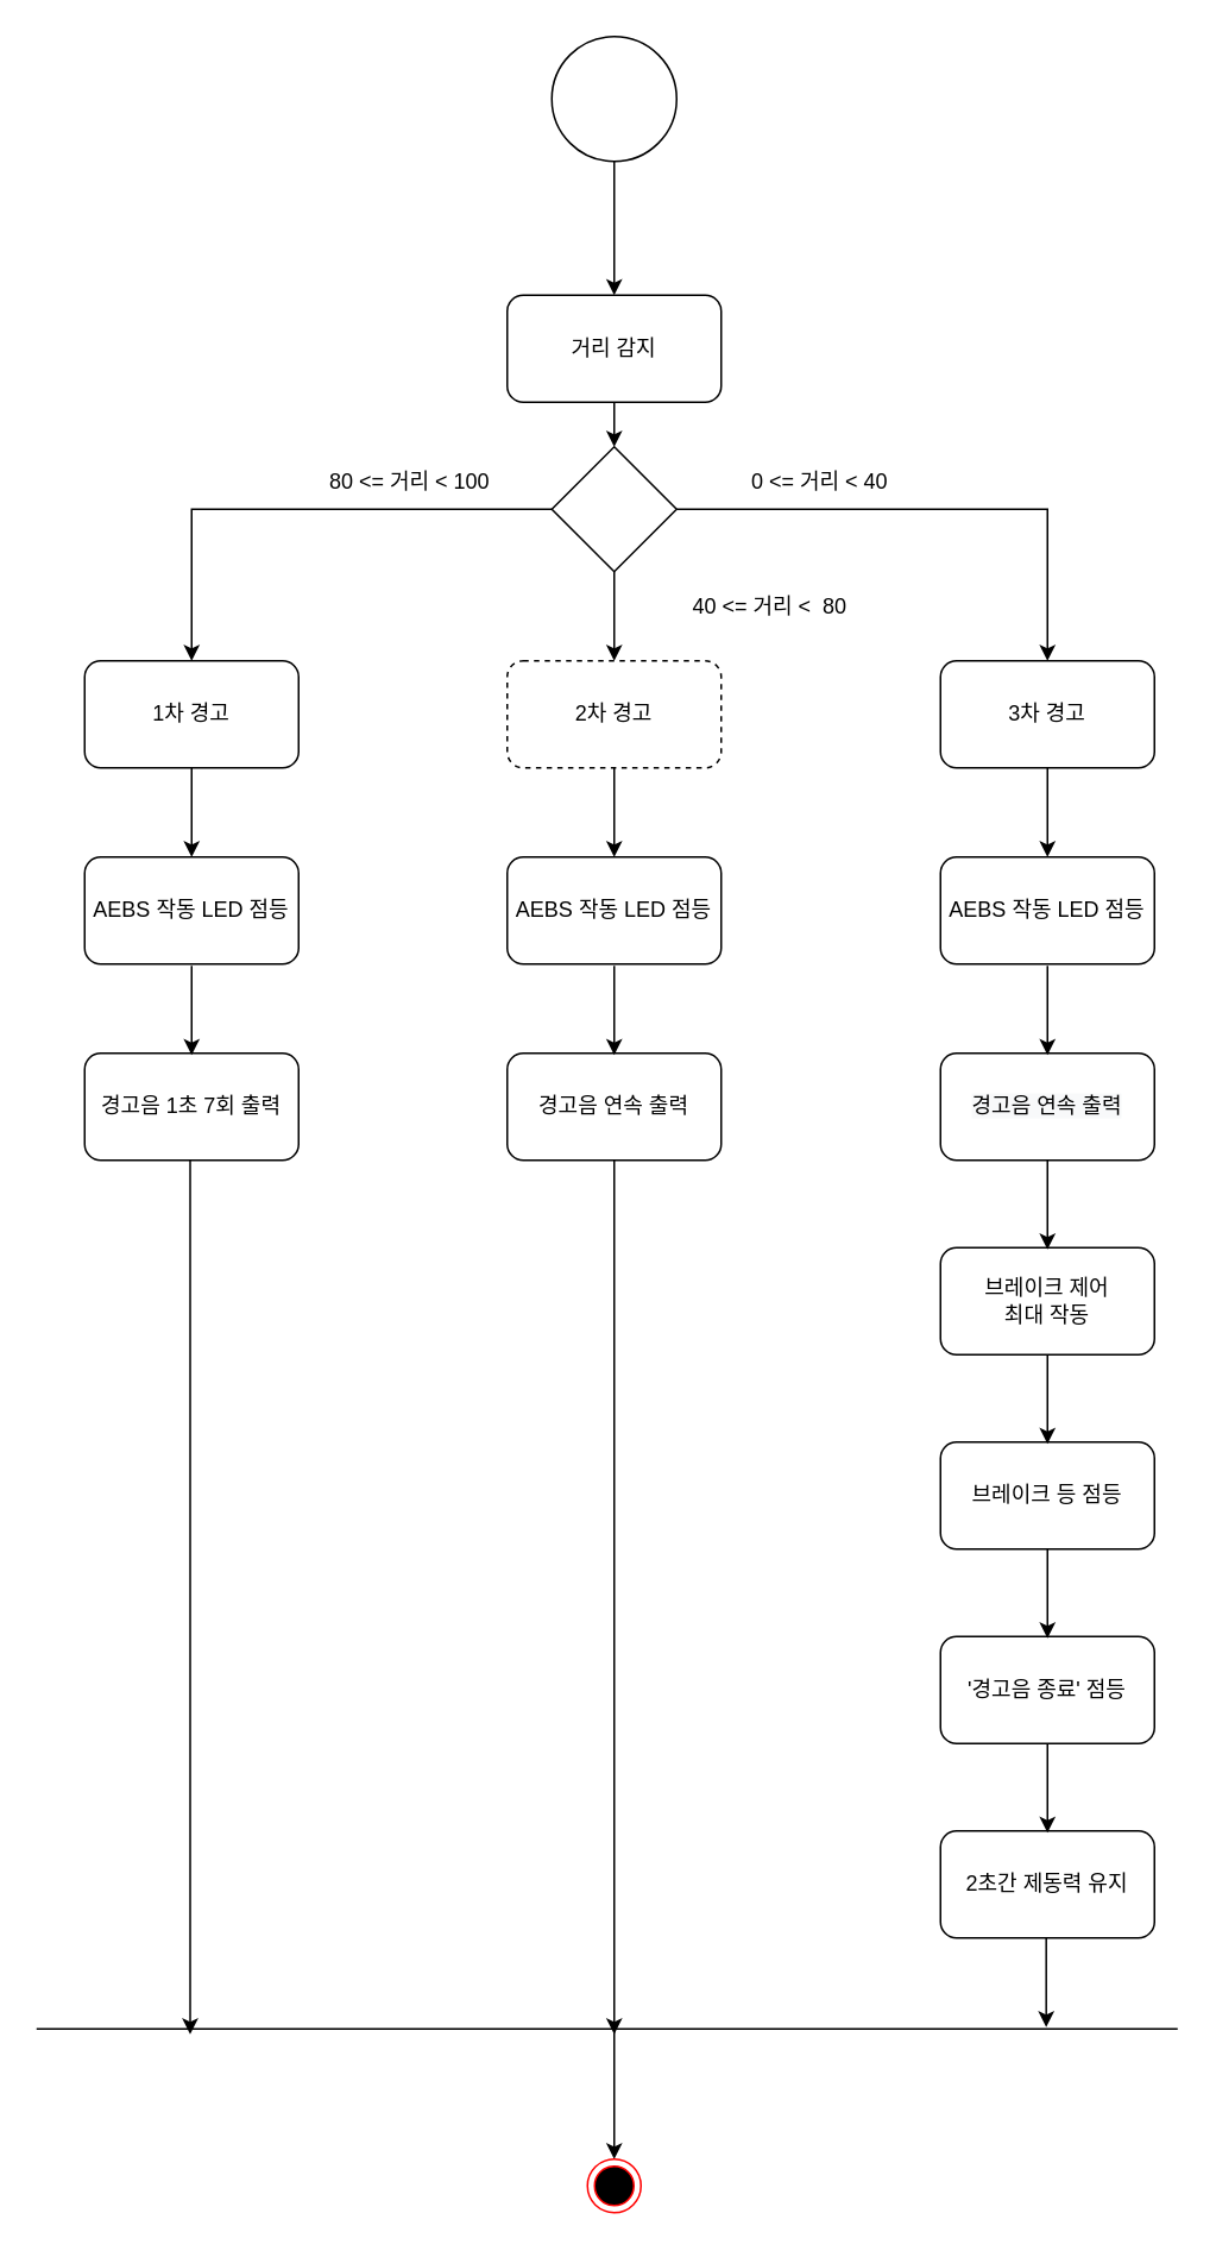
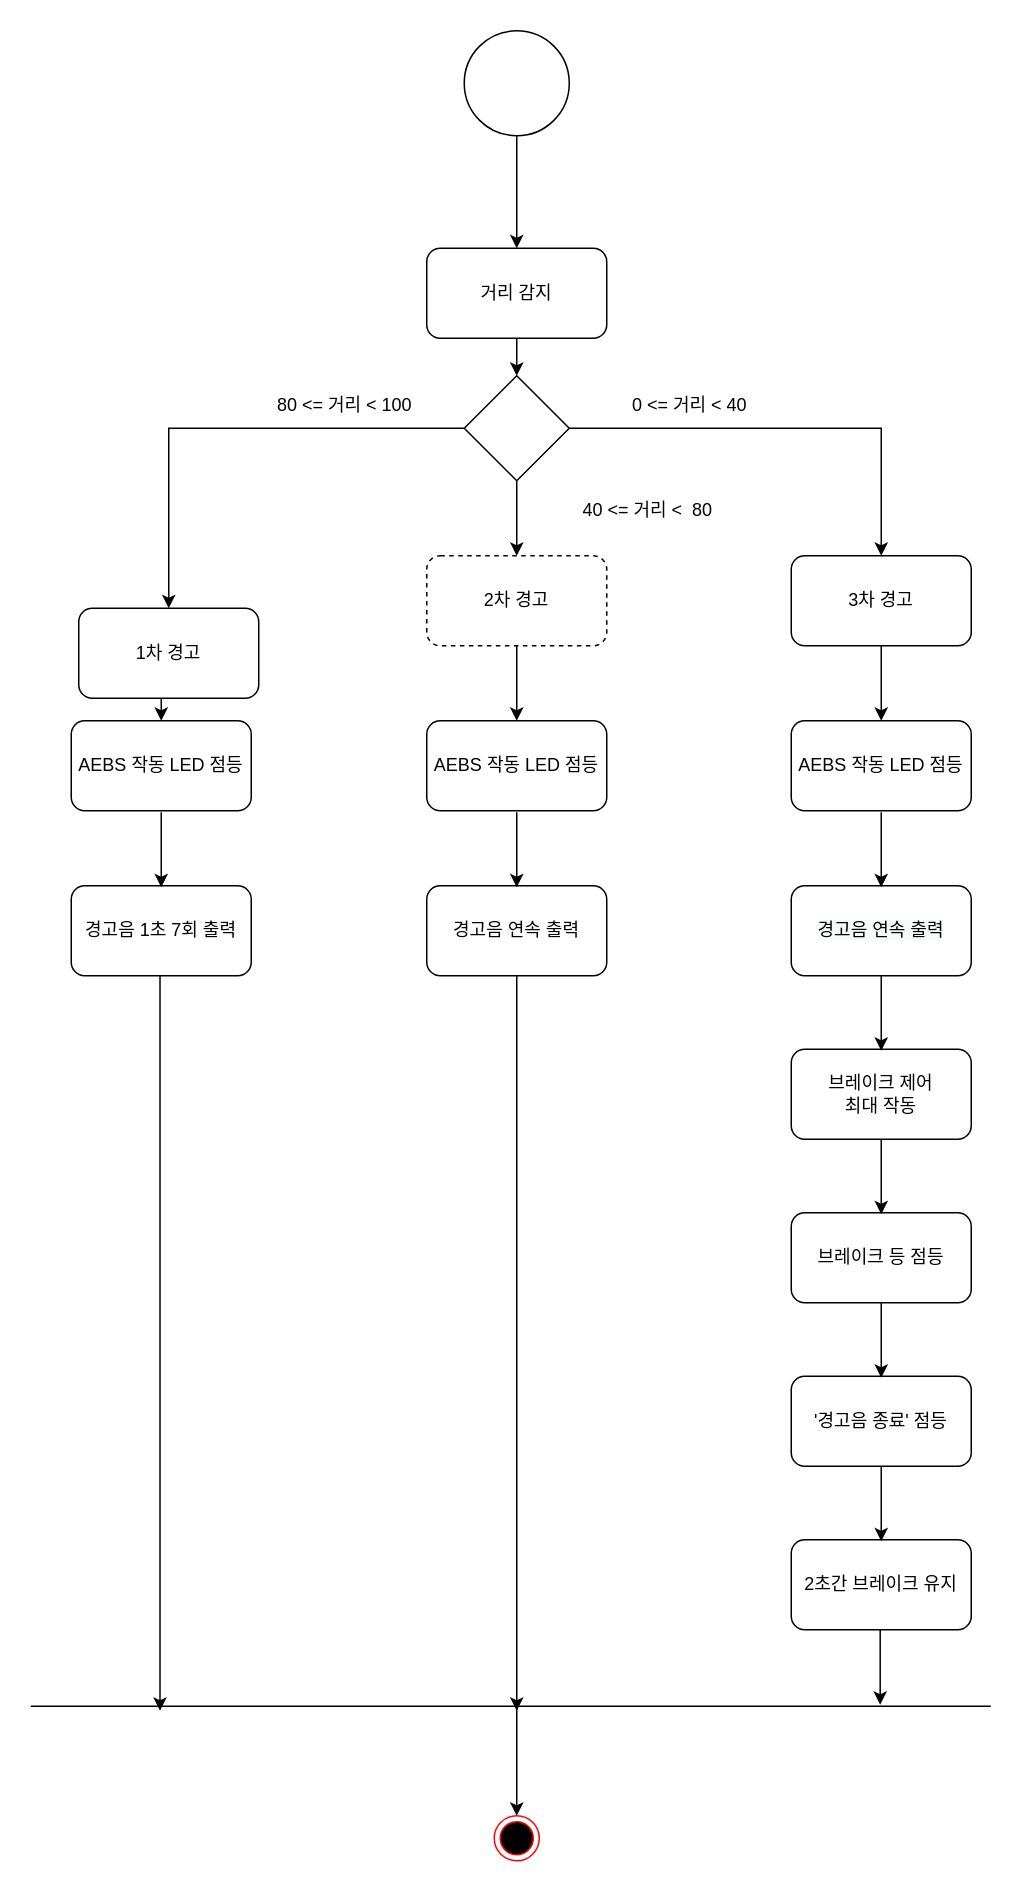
  <mxCell id="0" />
  <mxCell id="1" parent="0" />
  <mxCell id="2" style="edgeStyle=orthogonalEdgeStyle;rounded=0;orthogonalLoop=1;jettySize=auto;html=1;exitX=0.5;exitY=1;exitDx=0;exitDy=0;entryX=0.5;entryY=0;entryDx=0;entryDy=0;" parent="1" source="3" target="5" edge="1"><mxGeometry relative="1" as="geometry" /></mxCell>
  <mxCell id="3" value="" style="ellipse;whiteSpace=wrap;html=1;aspect=fixed;" parent="1" vertex="1"><mxGeometry x="309" y="20" width="70" height="70" as="geometry" /></mxCell>
  <mxCell id="4" style="edgeStyle=orthogonalEdgeStyle;rounded=0;orthogonalLoop=1;jettySize=auto;html=1;exitX=0.5;exitY=1;exitDx=0;exitDy=0;" parent="1" source="5" target="9" edge="1"><mxGeometry relative="1" as="geometry" /></mxCell>
  <mxCell id="5" value="거리 감지" style="rounded=1;whiteSpace=wrap;html=1;" parent="1" vertex="1"><mxGeometry x="284" y="165" width="120" height="60" as="geometry" /></mxCell>
  <mxCell id="6" style="edgeStyle=orthogonalEdgeStyle;rounded=0;orthogonalLoop=1;jettySize=auto;html=1;exitX=0;exitY=0.5;exitDx=0;exitDy=0;entryX=0.5;entryY=0;entryDx=0;entryDy=0;" parent="1" source="9" target="13" edge="1"><mxGeometry relative="1" as="geometry" /></mxCell>
  <mxCell id="7" style="edgeStyle=orthogonalEdgeStyle;rounded=0;orthogonalLoop=1;jettySize=auto;html=1;exitX=0.5;exitY=1;exitDx=0;exitDy=0;entryX=0.5;entryY=0;entryDx=0;entryDy=0;" parent="1" source="9" target="11" edge="1"><mxGeometry relative="1" as="geometry" /></mxCell>
  <mxCell id="8" style="edgeStyle=orthogonalEdgeStyle;rounded=0;orthogonalLoop=1;jettySize=auto;html=1;exitX=1;exitY=0.5;exitDx=0;exitDy=0;entryX=0.5;entryY=0;entryDx=0;entryDy=0;" parent="1" source="9" target="15" edge="1"><mxGeometry relative="1" as="geometry" /></mxCell>
  <mxCell id="9" value="" style="rhombus;whiteSpace=wrap;html=1;" parent="1" vertex="1"><mxGeometry x="309" y="250" width="70" height="70" as="geometry" /></mxCell>
  <mxCell id="10" style="edgeStyle=orthogonalEdgeStyle;rounded=0;orthogonalLoop=1;jettySize=auto;html=1;exitX=0.5;exitY=1;exitDx=0;exitDy=0;entryX=0.5;entryY=0;entryDx=0;entryDy=0;" parent="1" source="11" target="20" edge="1"><mxGeometry relative="1" as="geometry" /></mxCell>
  <mxCell id="11" value="2차 경고" style="rounded=1;whiteSpace=wrap;html=1;dashed=1;" parent="1" vertex="1"><mxGeometry x="284" y="370" width="120" height="60" as="geometry" /></mxCell>
  <mxCell id="12" style="edgeStyle=orthogonalEdgeStyle;rounded=0;orthogonalLoop=1;jettySize=auto;html=1;exitX=0.5;exitY=1;exitDx=0;exitDy=0;entryX=0.5;entryY=0;entryDx=0;entryDy=0;" parent="1" source="13" target="19" edge="1"><mxGeometry relative="1" as="geometry" /></mxCell>
- <mxCell id="13" value="1차 경고" style="rounded=1;whiteSpace=wrap;html=1;" parent="1" vertex="1"><mxGeometry x="47" y="370" width="120" height="60" as="geometry" /></mxCell>
+ <mxCell id="13" value="1차 경고" style="rounded=1;whiteSpace=wrap;html=1;" parent="1" vertex="1"><mxGeometry x="52" y="405" width="120" height="60" as="geometry" /></mxCell>
  <mxCell id="14" style="edgeStyle=orthogonalEdgeStyle;rounded=0;orthogonalLoop=1;jettySize=auto;html=1;exitX=0.5;exitY=1;exitDx=0;exitDy=0;entryX=0.5;entryY=0;entryDx=0;entryDy=0;" parent="1" source="15" target="21" edge="1"><mxGeometry relative="1" as="geometry" /></mxCell>
  <mxCell id="15" value="3차 경고" style="rounded=1;whiteSpace=wrap;html=1;" parent="1" vertex="1"><mxGeometry x="527" y="370" width="120" height="60" as="geometry" /></mxCell>
  <mxCell id="16" value="80 &amp;lt;= 거리 &amp;lt; 100" style="text;html=1;align=center;verticalAlign=middle;resizable=0;points=[];autosize=1;strokeColor=none;fillColor=none;" parent="1" vertex="1"><mxGeometry x="174" y="260" width="110" height="20" as="geometry" /></mxCell>
  <mxCell id="17" value="40 &amp;lt;= 거리 &amp;lt;&amp;nbsp; 80" style="text;html=1;align=center;verticalAlign=middle;resizable=0;points=[];autosize=1;strokeColor=none;fillColor=none;" parent="1" vertex="1"><mxGeometry x="381" y="330" width="100" height="20" as="geometry" /></mxCell>
  <mxCell id="18" value="0 &amp;lt;= 거리 &amp;lt; 40" style="text;html=1;align=center;verticalAlign=middle;resizable=0;points=[];autosize=1;strokeColor=none;fillColor=none;" parent="1" vertex="1"><mxGeometry x="414" y="260" width="90" height="20" as="geometry" /></mxCell>
  <mxCell id="19" value="AEBS 작동&amp;nbsp;LED 점등" style="rounded=1;whiteSpace=wrap;html=1;" parent="1" vertex="1"><mxGeometry x="47" y="480" width="120" height="60" as="geometry" /></mxCell>
  <mxCell id="20" value="AEBS 작동&amp;nbsp;LED&amp;nbsp;점등" style="rounded=1;whiteSpace=wrap;html=1;" parent="1" vertex="1"><mxGeometry x="284" y="480" width="120" height="60" as="geometry" /></mxCell>
  <mxCell id="21" value="AEBS 작동 LED&amp;nbsp;점등" style="rounded=1;whiteSpace=wrap;html=1;" parent="1" vertex="1"><mxGeometry x="527" y="480" width="120" height="60" as="geometry" /></mxCell>
  <mxCell id="22" value="경고음 1초 7회 출력" style="rounded=1;whiteSpace=wrap;html=1;" parent="1" vertex="1"><mxGeometry x="47" y="590" width="120" height="60" as="geometry" /></mxCell>
  <mxCell id="23" style="edgeStyle=orthogonalEdgeStyle;rounded=0;orthogonalLoop=1;jettySize=auto;html=1;exitX=0.5;exitY=1;exitDx=0;exitDy=0;" parent="1" source="24" edge="1"><mxGeometry relative="1" as="geometry"><mxPoint x="344" y="1140" as="targetPoint" /></mxGeometry></mxCell>
  <mxCell id="24" value="경고음 연속 출력" style="rounded=1;whiteSpace=wrap;html=1;" parent="1" vertex="1"><mxGeometry x="284" y="590" width="120" height="60" as="geometry" /></mxCell>
  <mxCell id="25" value="&#10;&#10;&lt;span style=&quot;color: rgb(0, 0, 0); font-family: helvetica; font-size: 12px; font-style: normal; font-weight: 400; letter-spacing: normal; text-align: center; text-indent: 0px; text-transform: none; word-spacing: 0px; background-color: rgb(248, 249, 250); display: inline; float: none;&quot;&gt;경고음 연속 출력&lt;/span&gt;&#10;&#10;" style="rounded=1;whiteSpace=wrap;html=1;" parent="1" vertex="1"><mxGeometry x="527" y="590" width="120" height="60" as="geometry" /></mxCell>
  <mxCell id="26" style="edgeStyle=orthogonalEdgeStyle;rounded=0;orthogonalLoop=1;jettySize=auto;html=1;exitX=0.5;exitY=1;exitDx=0;exitDy=0;entryX=0.5;entryY=0;entryDx=0;entryDy=0;" parent="1" edge="1"><mxGeometry relative="1" as="geometry"><mxPoint x="344" y="541" as="sourcePoint" /><mxPoint x="344" y="591" as="targetPoint" /></mxGeometry></mxCell>
  <mxCell id="27" style="edgeStyle=orthogonalEdgeStyle;rounded=0;orthogonalLoop=1;jettySize=auto;html=1;exitX=0.5;exitY=1;exitDx=0;exitDy=0;entryX=0.5;entryY=0;entryDx=0;entryDy=0;" parent="1" edge="1"><mxGeometry relative="1" as="geometry"><mxPoint x="107" y="541" as="sourcePoint" /><mxPoint x="107" y="591" as="targetPoint" /></mxGeometry></mxCell>
  <mxCell id="28" style="edgeStyle=orthogonalEdgeStyle;rounded=0;orthogonalLoop=1;jettySize=auto;html=1;exitX=0.5;exitY=1;exitDx=0;exitDy=0;entryX=0.5;entryY=0;entryDx=0;entryDy=0;" parent="1" edge="1"><mxGeometry relative="1" as="geometry"><mxPoint x="587" y="541" as="sourcePoint" /><mxPoint x="587" y="591" as="targetPoint" /></mxGeometry></mxCell>
  <mxCell id="29" value="브레이크 제어&lt;br&gt;최대 작동" style="rounded=1;whiteSpace=wrap;html=1;" parent="1" vertex="1"><mxGeometry x="527" y="699" width="120" height="60" as="geometry" /></mxCell>
  <mxCell id="30" style="edgeStyle=orthogonalEdgeStyle;rounded=0;orthogonalLoop=1;jettySize=auto;html=1;exitX=0.5;exitY=1;exitDx=0;exitDy=0;entryX=0.5;entryY=0;entryDx=0;entryDy=0;" parent="1" edge="1"><mxGeometry relative="1" as="geometry"><mxPoint x="587" y="650" as="sourcePoint" /><mxPoint x="587" y="700" as="targetPoint" /></mxGeometry></mxCell>
  <mxCell id="31" value="'경고음 종료' 점등" style="rounded=1;whiteSpace=wrap;html=1;" parent="1" vertex="1"><mxGeometry x="527" y="917" width="120" height="60" as="geometry" /></mxCell>
  <mxCell id="32" style="edgeStyle=orthogonalEdgeStyle;rounded=0;orthogonalLoop=1;jettySize=auto;html=1;exitX=0.5;exitY=1;exitDx=0;exitDy=0;entryX=0.5;entryY=0;entryDx=0;entryDy=0;" parent="1" edge="1"><mxGeometry relative="1" as="geometry"><mxPoint x="587" y="868" as="sourcePoint" /><mxPoint x="587" y="918" as="targetPoint" /></mxGeometry></mxCell>
- <mxCell id="33" value="2초간 제동력 유지" style="rounded=1;whiteSpace=wrap;html=1;" parent="1" vertex="1"><mxGeometry x="527" y="1026" width="120" height="60" as="geometry" /></mxCell>
+ <mxCell id="33" value="2초간 브레이크 유지" style="rounded=1;whiteSpace=wrap;html=1;" parent="1" vertex="1"><mxGeometry x="527" y="1026" width="120" height="60" as="geometry" /></mxCell>
  <mxCell id="34" style="edgeStyle=orthogonalEdgeStyle;rounded=0;orthogonalLoop=1;jettySize=auto;html=1;exitX=0.5;exitY=1;exitDx=0;exitDy=0;entryX=0.5;entryY=0;entryDx=0;entryDy=0;" parent="1" edge="1"><mxGeometry relative="1" as="geometry"><mxPoint x="587" y="977" as="sourcePoint" /><mxPoint x="587" y="1027" as="targetPoint" /></mxGeometry></mxCell>
  <mxCell id="35" value="브레이크 등 점등" style="rounded=1;whiteSpace=wrap;html=1;" parent="1" vertex="1"><mxGeometry x="527" y="808" width="120" height="60" as="geometry" /></mxCell>
  <mxCell id="36" style="edgeStyle=orthogonalEdgeStyle;rounded=0;orthogonalLoop=1;jettySize=auto;html=1;exitX=0.5;exitY=1;exitDx=0;exitDy=0;entryX=0.5;entryY=0;entryDx=0;entryDy=0;" parent="1" edge="1"><mxGeometry relative="1" as="geometry"><mxPoint x="587" y="759" as="sourcePoint" /><mxPoint x="587" y="809" as="targetPoint" /></mxGeometry></mxCell>
  <mxCell id="37" value="" style="endArrow=none;html=1;rounded=0;" parent="1" edge="1"><mxGeometry width="50" height="50" relative="1" as="geometry"><mxPoint x="20" y="1137" as="sourcePoint" /><mxPoint x="660" y="1137" as="targetPoint" /></mxGeometry></mxCell>
  <mxCell id="38" style="edgeStyle=orthogonalEdgeStyle;rounded=0;orthogonalLoop=1;jettySize=auto;html=1;exitX=0.5;exitY=1;exitDx=0;exitDy=0;entryX=0.5;entryY=0;entryDx=0;entryDy=0;" parent="1" edge="1"><mxGeometry relative="1" as="geometry"><mxPoint x="586.29" y="1086" as="sourcePoint" /><mxPoint x="586.29" y="1136" as="targetPoint" /></mxGeometry></mxCell>
  <mxCell id="39" style="edgeStyle=orthogonalEdgeStyle;rounded=0;orthogonalLoop=1;jettySize=auto;html=1;exitX=0.5;exitY=1;exitDx=0;exitDy=0;" parent="1" edge="1"><mxGeometry relative="1" as="geometry"><mxPoint x="344" y="1138" as="sourcePoint" /><mxPoint x="344" y="1210" as="targetPoint" /></mxGeometry></mxCell>
  <mxCell id="40" style="edgeStyle=orthogonalEdgeStyle;rounded=0;orthogonalLoop=1;jettySize=auto;html=1;exitX=0.5;exitY=1;exitDx=0;exitDy=0;" parent="1" edge="1"><mxGeometry relative="1" as="geometry"><mxPoint x="106.17" y="1140" as="targetPoint" /><mxPoint x="106.17" y="650" as="sourcePoint" /></mxGeometry></mxCell>
  <mxCell id="41" value="" style="ellipse;html=1;shape=endState;fillColor=#000000;strokeColor=#ff0000;" parent="1" vertex="1"><mxGeometry x="329" y="1210" width="30" height="30" as="geometry" /></mxCell>
